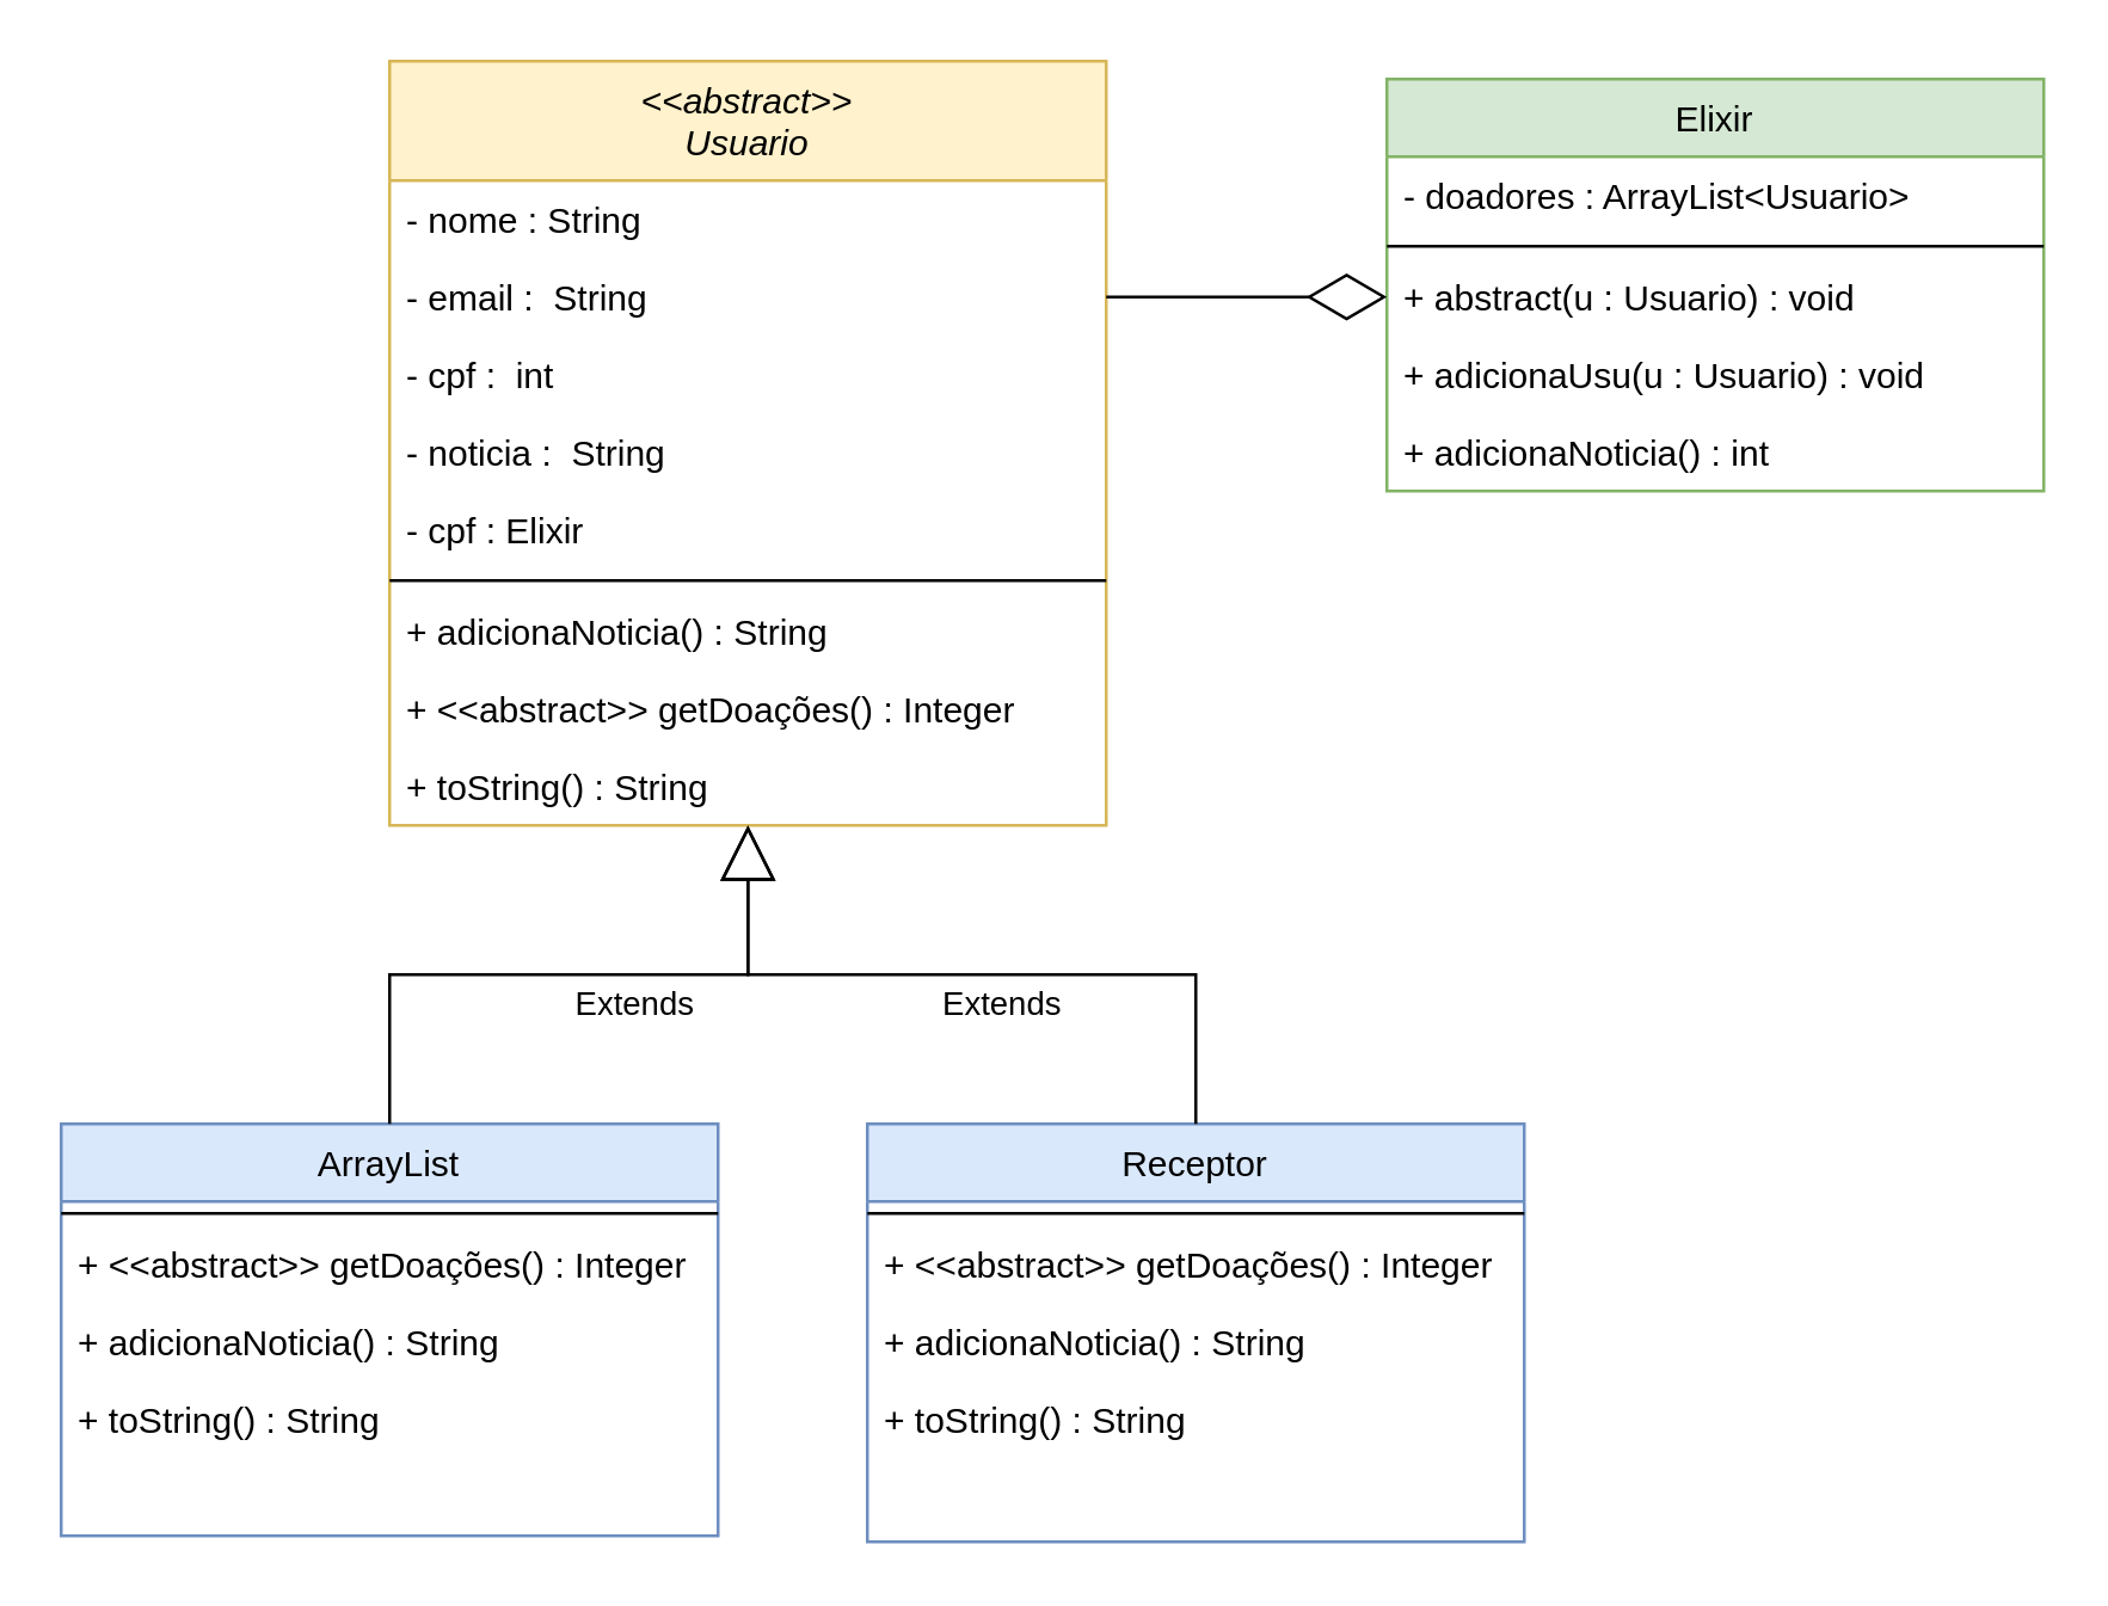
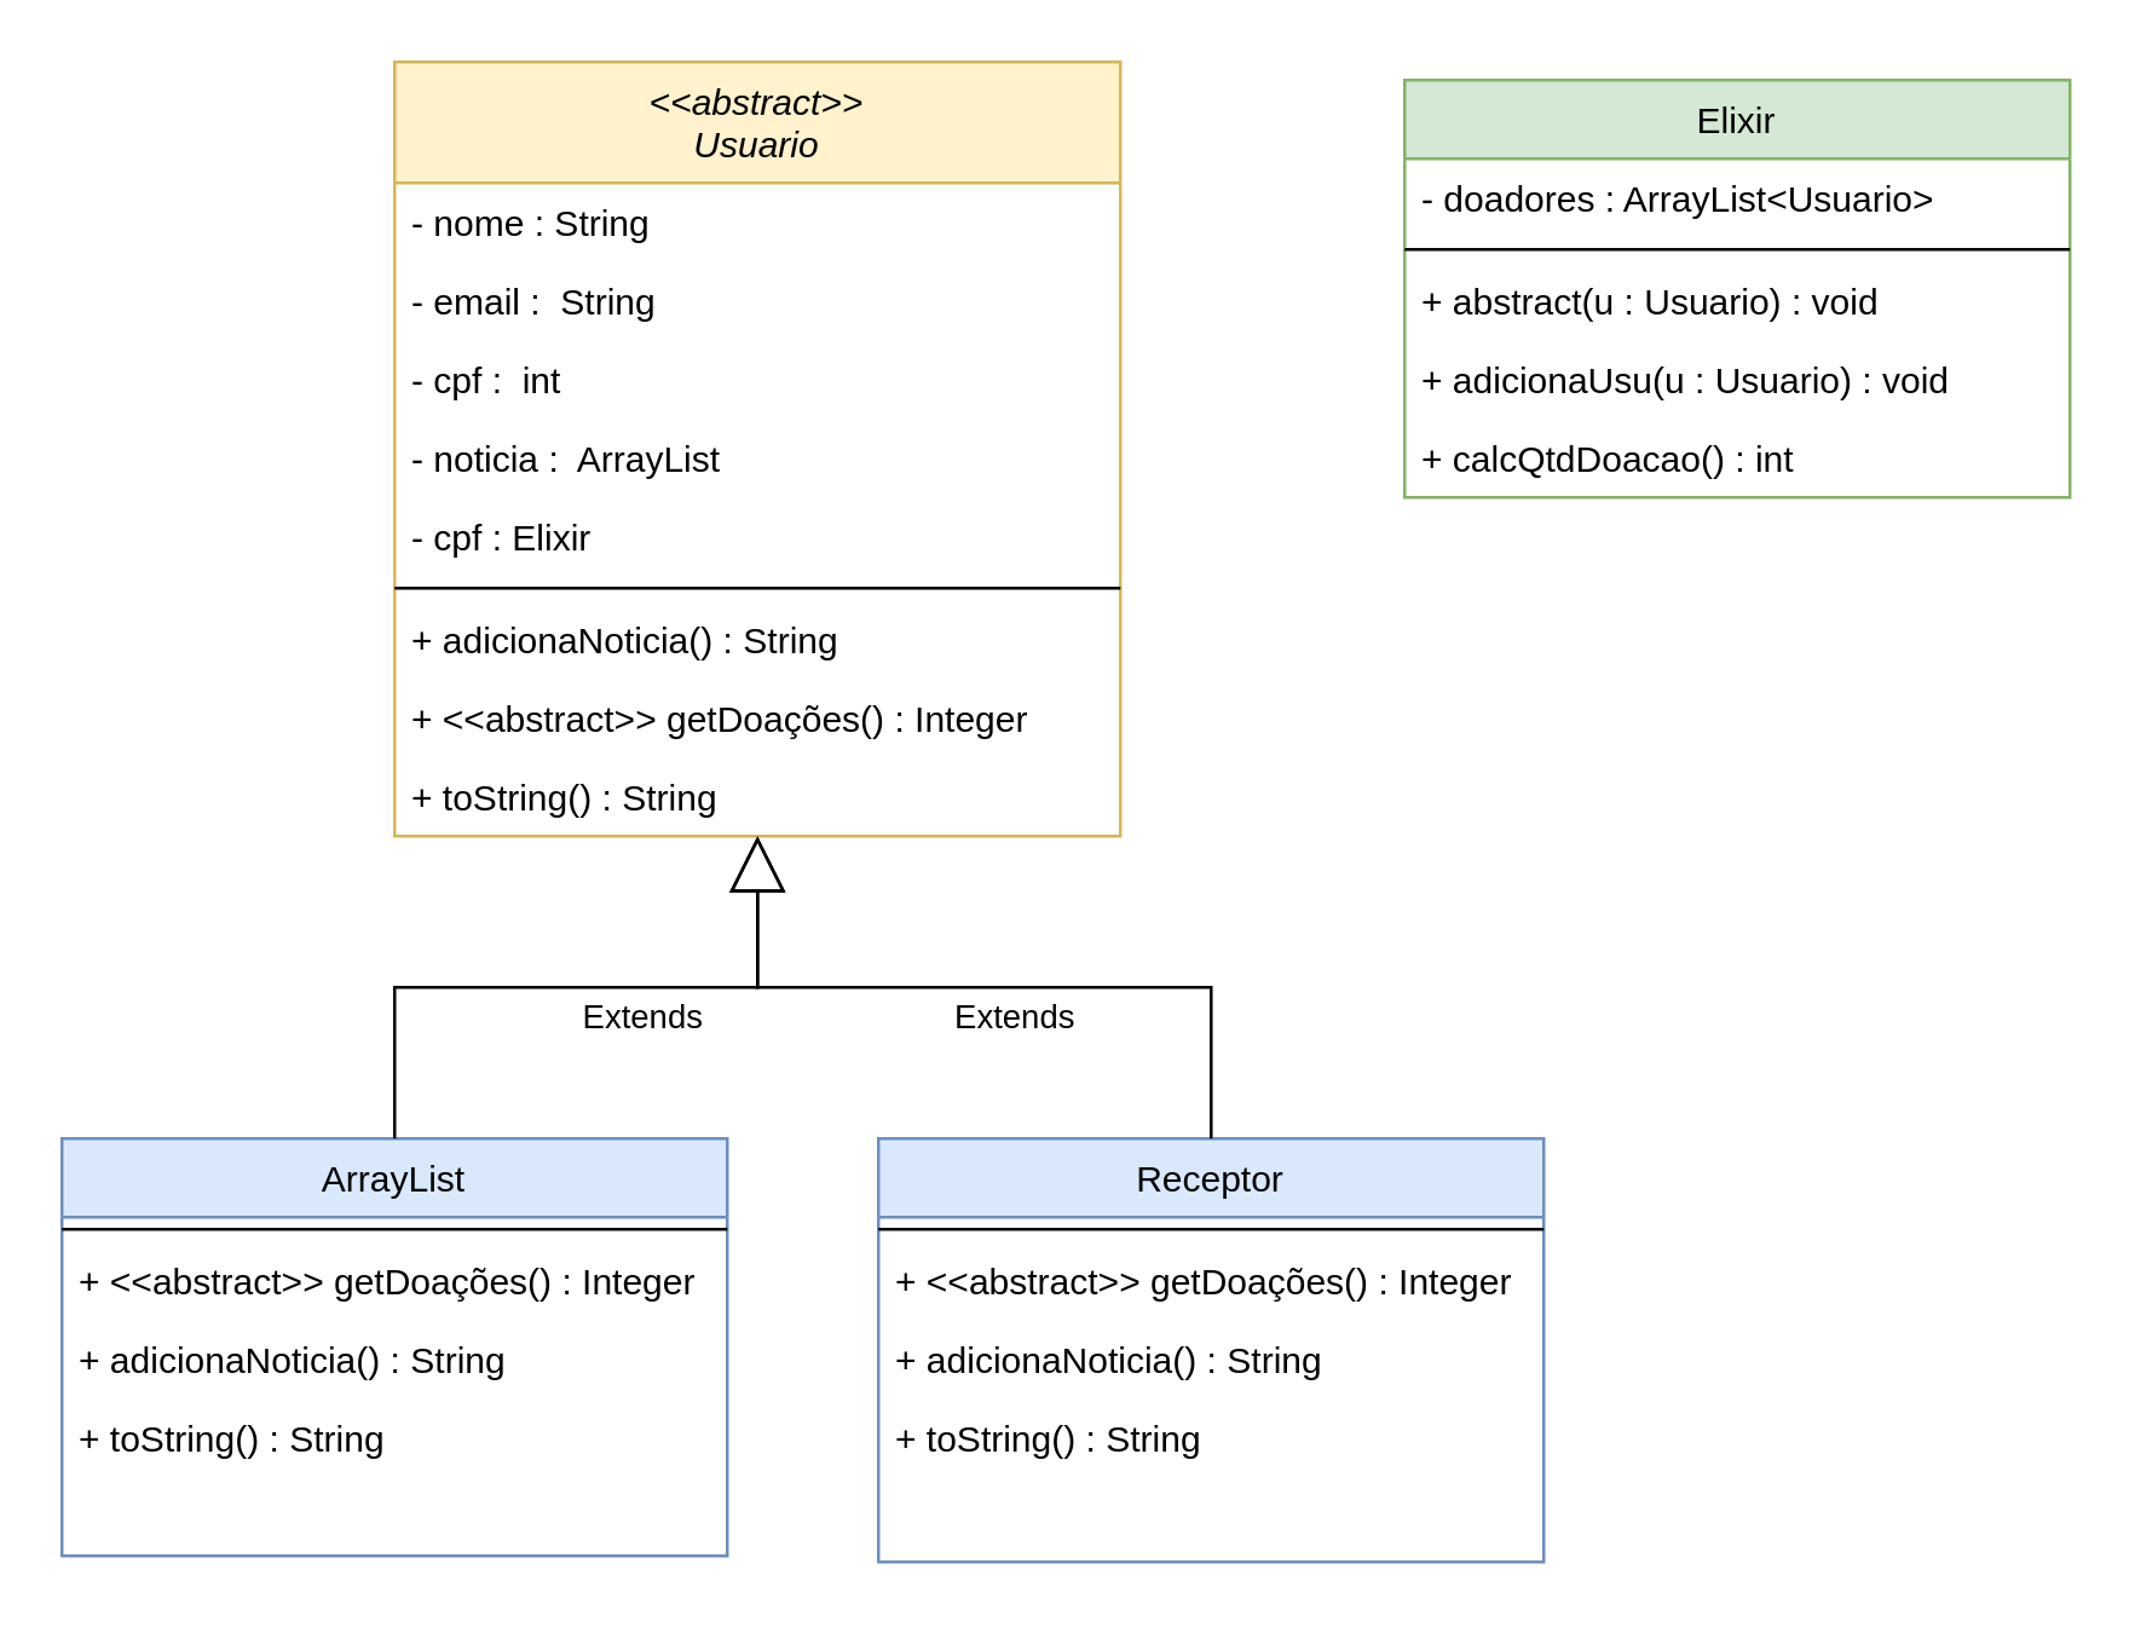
  <mxCell id="0" />
  <mxCell id="1" parent="0" />
  <mxCell id="2" value="ArrayList" style="swimlane;fontStyle=0;align=center;verticalAlign=top;childLayout=stackLayout;horizontal=1;startSize=26;horizontalStack=0;resizeParent=1;resizeLast=0;collapsible=1;marginBottom=0;rounded=0;shadow=0;strokeWidth=1;fillColor=#dae8fc;strokeColor=#6c8ebf;" parent="1" vertex="1"><mxGeometry x="20" y="376" width="220" height="138" as="geometry"><mxRectangle x="340" y="380" width="170" height="26" as="alternateBounds" /></mxGeometry></mxCell>
  <mxCell id="3" value="" style="line;html=1;strokeWidth=1;align=left;verticalAlign=middle;spacingTop=-1;spacingLeft=3;spacingRight=3;rotatable=0;labelPosition=right;points=[];portConstraint=eastwest;" parent="2" vertex="1"><mxGeometry y="26" width="220" height="8" as="geometry" /></mxCell>
  <mxCell id="4" value="+ &lt;&lt;abstract&gt;&gt; getDoações() : Integer" style="text;align=left;verticalAlign=top;spacingLeft=4;spacingRight=4;overflow=hidden;rotatable=0;points=[[0,0.5],[1,0.5]];portConstraint=eastwest;" parent="2" vertex="1"><mxGeometry y="34" width="220" height="26" as="geometry" /></mxCell>
  <mxCell id="5" value="+ adicionaNoticia() : String" style="text;align=left;verticalAlign=top;spacingLeft=4;spacingRight=4;overflow=hidden;rotatable=0;points=[[0,0.5],[1,0.5]];portConstraint=eastwest;" vertex="1" parent="2"><mxGeometry y="60" width="220" height="26" as="geometry" /></mxCell>
  <mxCell id="6" value="+ toString() : String" style="text;align=left;verticalAlign=top;spacingLeft=4;spacingRight=4;overflow=hidden;rotatable=0;points=[[0,0.5],[1,0.5]];portConstraint=eastwest;" parent="2" vertex="1"><mxGeometry y="86" width="220" height="26" as="geometry" /></mxCell>
  <mxCell id="7" value="Elixir" style="swimlane;fontStyle=0;align=center;verticalAlign=top;childLayout=stackLayout;horizontal=1;startSize=26;horizontalStack=0;resizeParent=1;resizeLast=0;collapsible=1;marginBottom=0;rounded=0;shadow=0;strokeWidth=1;fillColor=#d5e8d4;strokeColor=#82b366;" parent="1" vertex="1"><mxGeometry x="464" y="26" width="220" height="138" as="geometry"><mxRectangle x="550" y="140" width="160" height="26" as="alternateBounds" /></mxGeometry></mxCell>
  <mxCell id="8" value="- doadores : ArrayList&lt;Usuario&gt;" style="text;align=left;verticalAlign=top;spacingLeft=4;spacingRight=4;overflow=hidden;rotatable=0;points=[[0,0.5],[1,0.5]];portConstraint=eastwest;" parent="7" vertex="1"><mxGeometry y="26" width="220" height="26" as="geometry" /></mxCell>
  <mxCell id="9" value="" style="line;html=1;strokeWidth=1;align=left;verticalAlign=middle;spacingTop=-1;spacingLeft=3;spacingRight=3;rotatable=0;labelPosition=right;points=[];portConstraint=eastwest;" parent="7" vertex="1"><mxGeometry y="52" width="220" height="8" as="geometry" /></mxCell>
  <mxCell id="10" value="+ abstract(u : Usuario) : void" style="text;align=left;verticalAlign=top;spacingLeft=4;spacingRight=4;overflow=hidden;rotatable=0;points=[[0,0.5],[1,0.5]];portConstraint=eastwest;" parent="7" vertex="1"><mxGeometry y="60" width="220" height="26" as="geometry" /></mxCell>
  <mxCell id="11" value="+ adicionaUsu(u : Usuario) : void" style="text;align=left;verticalAlign=top;spacingLeft=4;spacingRight=4;overflow=hidden;rotatable=0;points=[[0,0.5],[1,0.5]];portConstraint=eastwest;" parent="7" vertex="1"><mxGeometry y="86" width="220" height="26" as="geometry" /></mxCell>
- <mxCell id="12" value="+ adicionaNoticia() : int" style="text;align=left;verticalAlign=top;spacingLeft=4;spacingRight=4;overflow=hidden;rotatable=0;points=[[0,0.5],[1,0.5]];portConstraint=eastwest;" parent="7" vertex="1"><mxGeometry y="112" width="220" height="26" as="geometry" /></mxCell>
+ <mxCell id="12" value="+ calcQtdDoacao() : int" style="text;align=left;verticalAlign=top;spacingLeft=4;spacingRight=4;overflow=hidden;rotatable=0;points=[[0,0.5],[1,0.5]];portConstraint=eastwest;" parent="7" vertex="1"><mxGeometry y="112" width="220" height="26" as="geometry" /></mxCell>
  <mxCell id="13" value="&lt;&lt;abstract&gt;&gt;&#10;Usuario" style="swimlane;fontStyle=2;align=center;verticalAlign=top;childLayout=stackLayout;horizontal=1;startSize=40;horizontalStack=0;resizeParent=1;resizeLast=0;collapsible=1;marginBottom=0;rounded=0;shadow=0;strokeWidth=1;fillColor=#fff2cc;strokeColor=#d6b656;" parent="1" vertex="1"><mxGeometry x="130" y="20" width="240" height="256" as="geometry"><mxRectangle x="230" y="140" width="160" height="26" as="alternateBounds" /></mxGeometry></mxCell>
  <mxCell id="14" value="- nome : String" style="text;align=left;verticalAlign=top;spacingLeft=4;spacingRight=4;overflow=hidden;rotatable=0;points=[[0,0.5],[1,0.5]];portConstraint=eastwest;" parent="13" vertex="1"><mxGeometry y="40" width="240" height="26" as="geometry" /></mxCell>
  <mxCell id="15" value="- email :  String" style="text;align=left;verticalAlign=top;spacingLeft=4;spacingRight=4;overflow=hidden;rotatable=0;points=[[0,0.5],[1,0.5]];portConstraint=eastwest;" parent="13" vertex="1"><mxGeometry y="66" width="240" height="26" as="geometry" /></mxCell>
  <mxCell id="16" value="- cpf :  int" style="text;align=left;verticalAlign=top;spacingLeft=4;spacingRight=4;overflow=hidden;rotatable=0;points=[[0,0.5],[1,0.5]];portConstraint=eastwest;" parent="13" vertex="1"><mxGeometry y="92" width="240" height="26" as="geometry" /></mxCell>
- <mxCell id="17" value="- noticia :  String" style="text;align=left;verticalAlign=top;spacingLeft=4;spacingRight=4;overflow=hidden;rotatable=0;points=[[0,0.5],[1,0.5]];portConstraint=eastwest;" parent="13" vertex="1"><mxGeometry y="118" width="240" height="26" as="geometry" /></mxCell>
+ <mxCell id="17" value="- noticia :  ArrayList" style="text;align=left;verticalAlign=top;spacingLeft=4;spacingRight=4;overflow=hidden;rotatable=0;points=[[0,0.5],[1,0.5]];portConstraint=eastwest;" parent="13" vertex="1"><mxGeometry y="118" width="240" height="26" as="geometry" /></mxCell>
  <mxCell id="18" value="- cpf : Elixir" style="text;align=left;verticalAlign=top;spacingLeft=4;spacingRight=4;overflow=hidden;rotatable=0;points=[[0,0.5],[1,0.5]];portConstraint=eastwest;" parent="13" vertex="1"><mxGeometry y="144" width="240" height="26" as="geometry" /></mxCell>
  <mxCell id="19" value="" style="line;html=1;strokeWidth=1;align=left;verticalAlign=middle;spacingTop=-1;spacingLeft=3;spacingRight=3;rotatable=0;labelPosition=right;points=[];portConstraint=eastwest;" parent="13" vertex="1"><mxGeometry y="170" width="240" height="8" as="geometry" /></mxCell>
  <mxCell id="20" value="+ adicionaNoticia() : String" style="text;align=left;verticalAlign=top;spacingLeft=4;spacingRight=4;overflow=hidden;rotatable=0;points=[[0,0.5],[1,0.5]];portConstraint=eastwest;" vertex="1" parent="13"><mxGeometry y="178" width="240" height="26" as="geometry" /></mxCell>
  <mxCell id="21" value="+ &lt;&lt;abstract&gt;&gt; getDoações() : Integer" style="text;align=left;verticalAlign=top;spacingLeft=4;spacingRight=4;overflow=hidden;rotatable=0;points=[[0,0.5],[1,0.5]];portConstraint=eastwest;" parent="13" vertex="1"><mxGeometry y="204" width="240" height="26" as="geometry" /></mxCell>
  <mxCell id="22" value="+ toString() : String" style="text;align=left;verticalAlign=top;spacingLeft=4;spacingRight=4;overflow=hidden;rotatable=0;points=[[0,0.5],[1,0.5]];portConstraint=eastwest;" vertex="1" parent="13"><mxGeometry y="230" width="240" height="26" as="geometry" /></mxCell>
- <mxCell id="23" value="" style="endArrow=diamondThin;endFill=0;endSize=24;html=1;rounded=0;entryX=0;entryY=0.5;entryDx=0;entryDy=0;exitX=1;exitY=0.5;exitDx=0;exitDy=0;" parent="1" source="15" target="10" edge="1"><mxGeometry width="160" relative="1" as="geometry"><mxPoint x="380" y="356" as="sourcePoint" /><mxPoint x="540" y="356" as="targetPoint" /></mxGeometry></mxCell>
  <mxCell id="24" value="Extends" style="endArrow=block;endSize=16;endFill=0;html=1;rounded=0;exitX=0.5;exitY=0;exitDx=0;exitDy=0;" parent="1" source="2" edge="1"><mxGeometry x="0.199" y="-10" width="160" relative="1" as="geometry"><mxPoint x="340" y="276" as="sourcePoint" /><mxPoint x="250" y="276" as="targetPoint" /><Array as="points"><mxPoint x="130" y="326" /><mxPoint x="240" y="326" /><mxPoint x="250" y="326" /></Array><mxPoint as="offset" /></mxGeometry></mxCell>
  <mxCell id="25" value="Receptor" style="swimlane;fontStyle=0;align=center;verticalAlign=top;childLayout=stackLayout;horizontal=1;startSize=26;horizontalStack=0;resizeParent=1;resizeLast=0;collapsible=1;marginBottom=0;rounded=0;shadow=0;strokeWidth=1;fillColor=#dae8fc;strokeColor=#6c8ebf;" parent="1" vertex="1"><mxGeometry x="290" y="376" width="220" height="140" as="geometry"><mxRectangle x="340" y="380" width="170" height="26" as="alternateBounds" /></mxGeometry></mxCell>
  <mxCell id="26" value="" style="line;html=1;strokeWidth=1;align=left;verticalAlign=middle;spacingTop=-1;spacingLeft=3;spacingRight=3;rotatable=0;labelPosition=right;points=[];portConstraint=eastwest;" parent="25" vertex="1"><mxGeometry y="26" width="220" height="8" as="geometry" /></mxCell>
  <mxCell id="27" value="+ &lt;&lt;abstract&gt;&gt; getDoações() : Integer" style="text;align=left;verticalAlign=top;spacingLeft=4;spacingRight=4;overflow=hidden;rotatable=0;points=[[0,0.5],[1,0.5]];portConstraint=eastwest;" parent="25" vertex="1"><mxGeometry y="34" width="220" height="26" as="geometry" /></mxCell>
  <mxCell id="28" value="+ adicionaNoticia() : String" style="text;align=left;verticalAlign=top;spacingLeft=4;spacingRight=4;overflow=hidden;rotatable=0;points=[[0,0.5],[1,0.5]];portConstraint=eastwest;" parent="25" vertex="1"><mxGeometry y="60" width="220" height="26" as="geometry" /></mxCell>
  <mxCell id="29" value="+ toString() : String" style="text;align=left;verticalAlign=top;spacingLeft=4;spacingRight=4;overflow=hidden;rotatable=0;points=[[0,0.5],[1,0.5]];portConstraint=eastwest;" parent="25" vertex="1"><mxGeometry y="86" width="220" height="26" as="geometry" /></mxCell>
  <mxCell id="30" value="Extends" style="endArrow=block;endSize=16;endFill=0;html=1;rounded=0;exitX=0.5;exitY=0;exitDx=0;exitDy=0;" parent="1" source="25" edge="1"><mxGeometry x="-0.078" y="10" width="160" relative="1" as="geometry"><mxPoint x="290" y="336" as="sourcePoint" /><mxPoint x="250" y="276" as="targetPoint" /><mxPoint as="offset" /><Array as="points"><mxPoint x="400" y="326" /><mxPoint x="250" y="326" /></Array></mxGeometry></mxCell>
